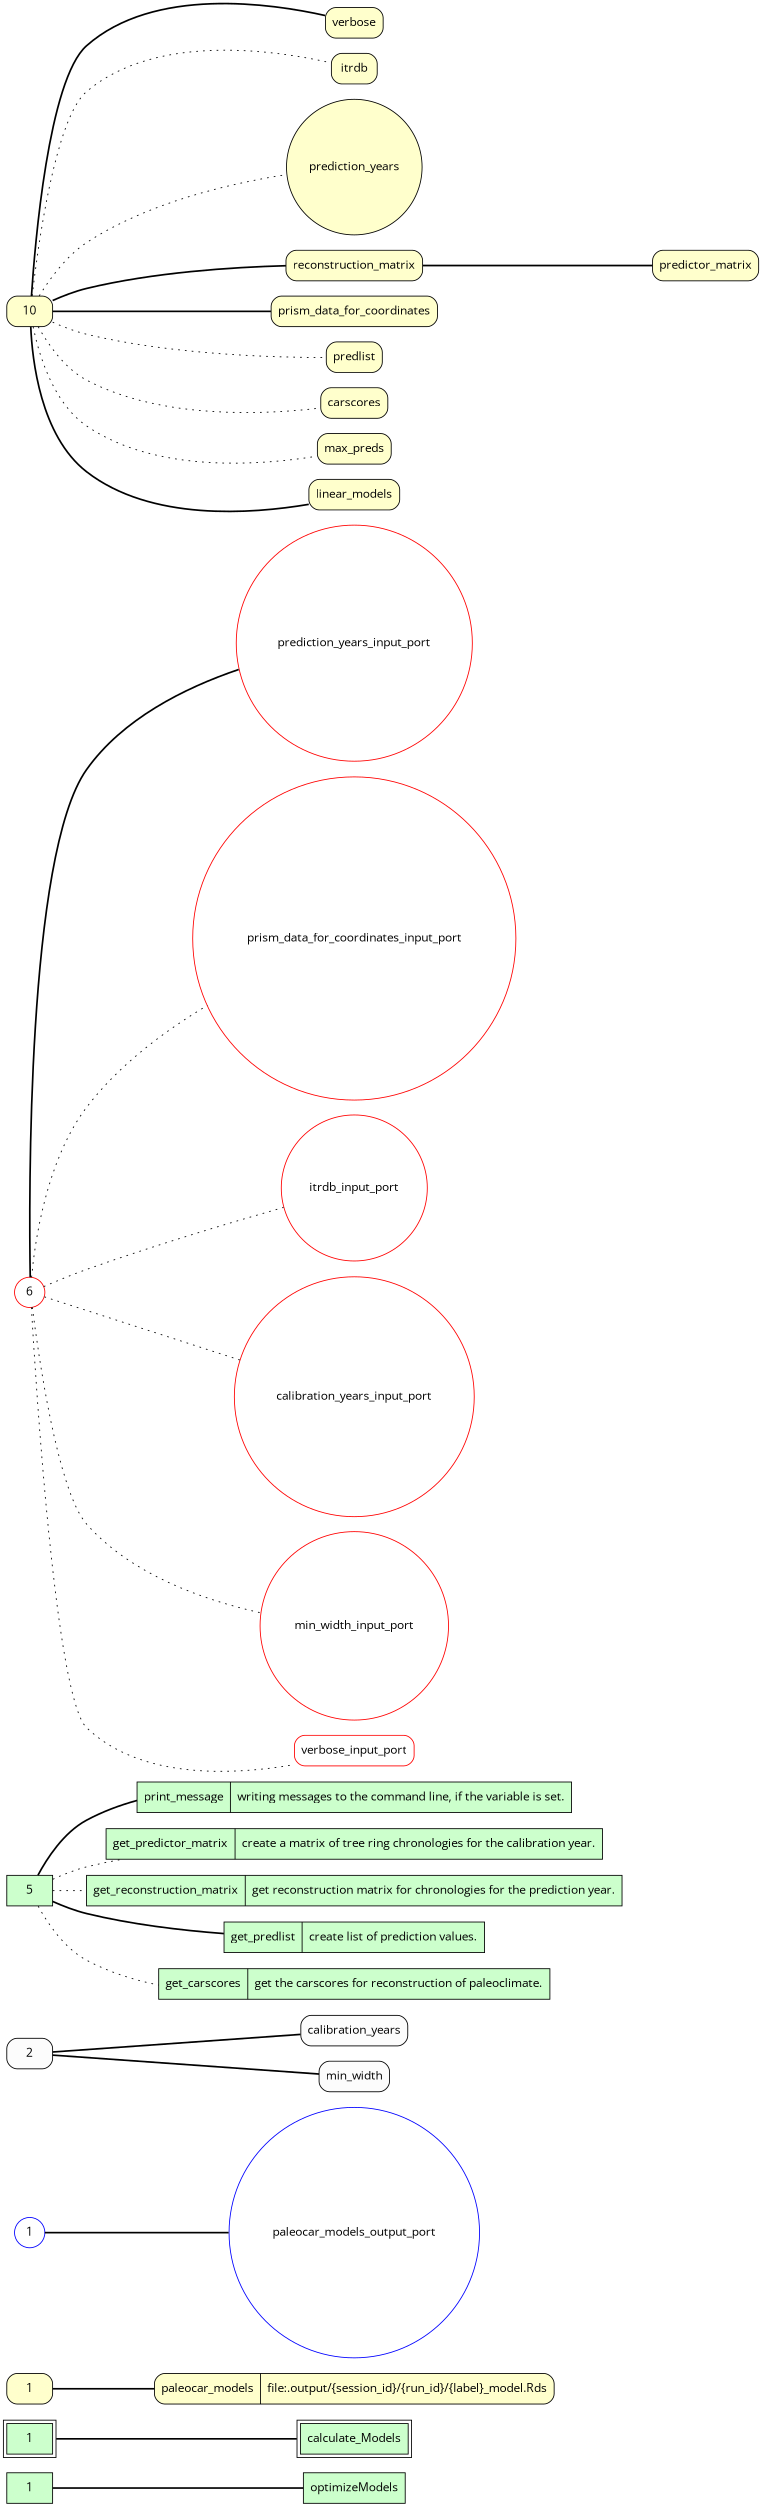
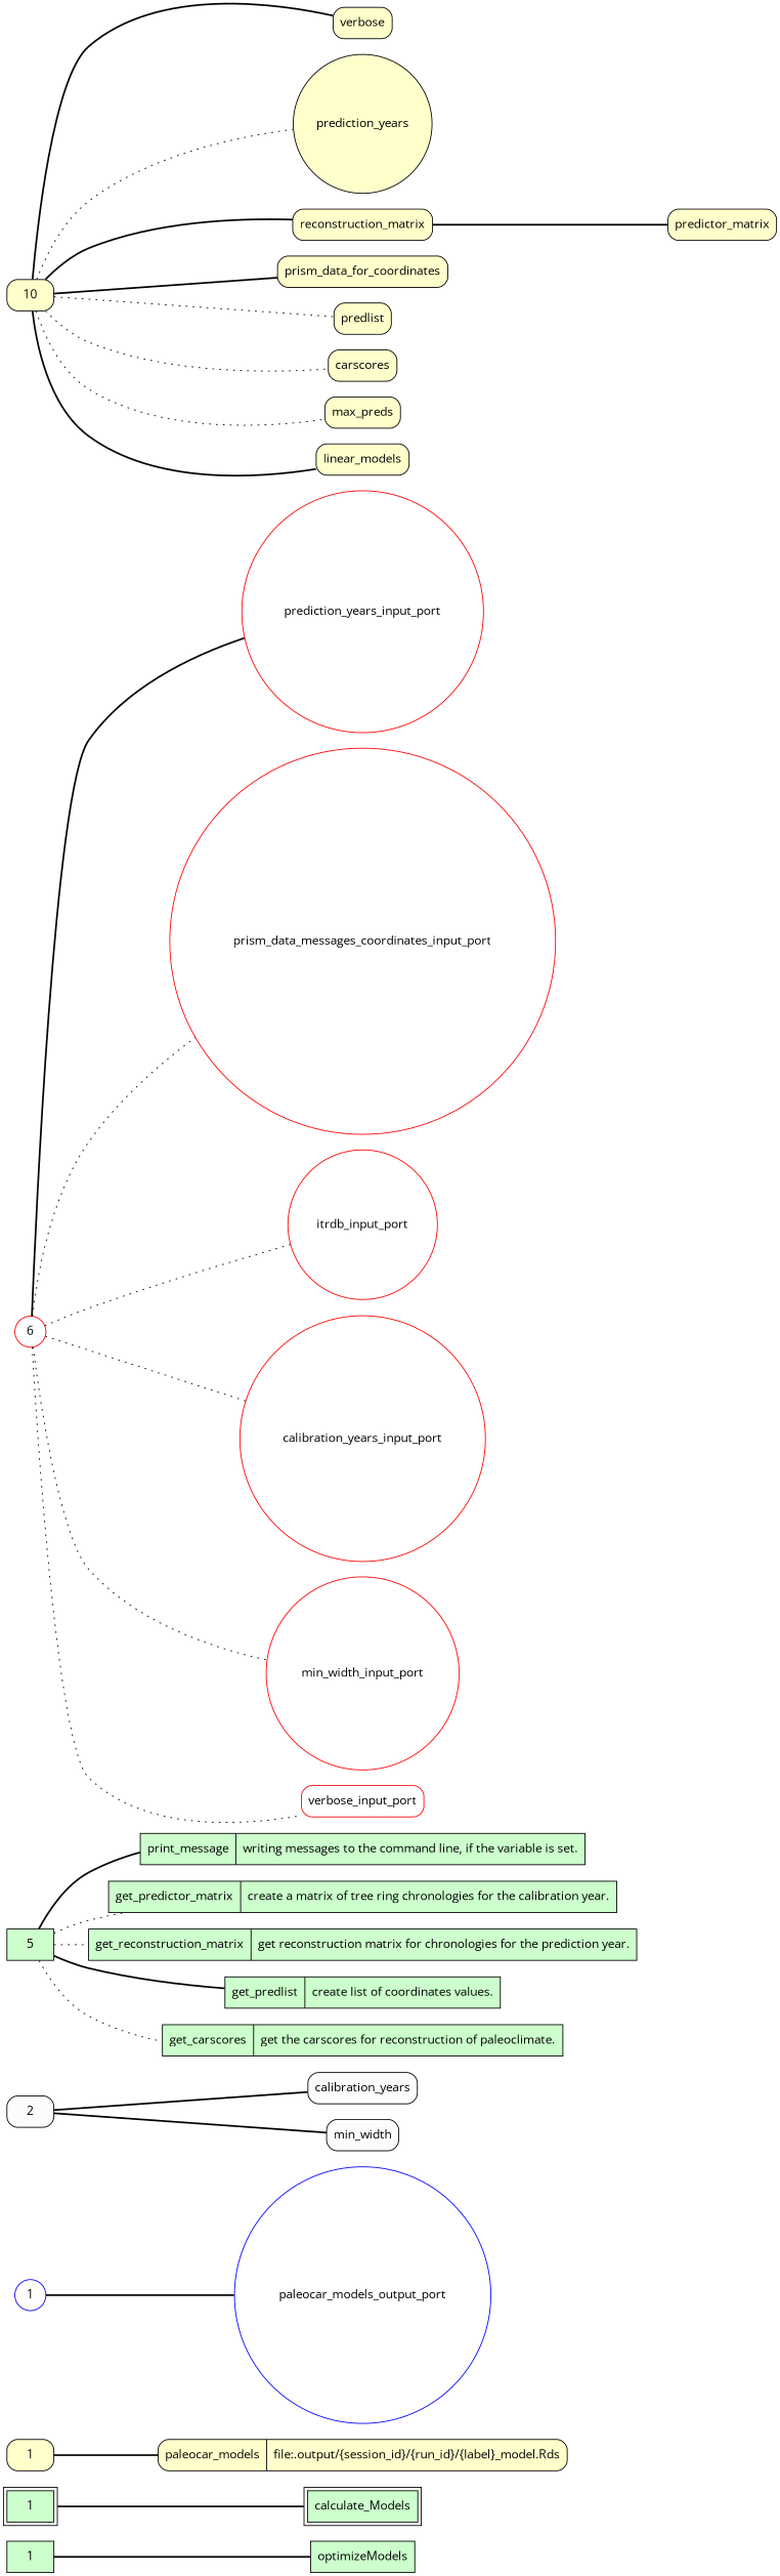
  graph {
    fontname="Open Sans"
    rankdir=LR
    node [fillcolor="#FFFFCC" fontname="Open Sans" peripheries=1 shape=box style="rounded,filled"]
    edge [fontname="Open Sans" style=bold]
    n1 [fillcolor="#CCFFCC" label=1 style=filled]
    n2 [fillcolor="#CCFFCC" label=optimizeModels style=filled]
    n3 [fillcolor="#CCFFCC" label=1 peripheries=2 style=filled]
    n4 [fillcolor="#CCFFCC" label=calculate_Models peripheries=2 style=filled]
    n5 [label=1 rankdir=LR shape=record]
    n6 [label="{<f0> paleocar_models |<f1> file\:.output/\{session_id\}/\{run_id\}/\{label\}_model.Rds}" rankdir=LR shape=record]
    n7 [color=blue fillcolor="#FFFFFF" label=1 shape=circle width=0.2]
    n8 [color=blue fillcolor="#FFFFFF" label=paleocar_models_output_port shape=circle width=0.2]
    n9 [fillcolor="#FCFCFC" label=2]
    n10 [fillcolor="#FCFCFC" label=calibration_years]
    n11 [fillcolor="#FCFCFC" label=min_width]
    n12 [fillcolor="#CCFFCC" label=5 rankdir=LR shape=record style=filled]
    n13 [fillcolor="#CCFFCC" label="{<f0> print_message |<f1> writing messages to the command line, if the variable is set.}" rankdir=LR shape=record style=filled]
    n14 [fillcolor="#CCFFCC" label="{<f0> get_predictor_matrix |<f1> create a matrix of tree ring chronologies for the calibration year.}" rankdir=LR shape=record style=filled]
    n15 [fillcolor="#CCFFCC" label="{<f0> get_reconstruction_matrix |<f1> get reconstruction matrix for chronologies for the prediction year.}" rankdir=LR shape=record style=filled]
-   n16 [fillcolor="#CCFFCC" label="{<f0> get_predlist |<f1> create list of prediction values.}" rankdir=LR shape=record style=filled]
+   n16 [fillcolor="#CCFFCC" label="{<f0> get_predlist |<f1> create list of coordinates values.}" rankdir=LR shape=record style=filled]
    n17 [fillcolor="#CCFFCC" label="{<f0> get_carscores |<f1> get the carscores for reconstruction of paleoclimate.}" rankdir=LR shape=record style=filled]
    n18 [color=red fillcolor="#FFFFFF" label=6 shape=circle width=0.2]
    n19 [color=red fillcolor="#FFFFFF" label=prediction_years_input_port shape=circle width=0.2]
-   n20 [color=red fillcolor="#FFFFFF" label=prism_data_for_coordinates_input_port shape=circle width=0.2]
+   n20 [color=red fillcolor="#FFFFFF" label=prism_data_messages_coordinates_input_port shape=circle width=0.2]
    n21 [color=red fillcolor="#FFFFFF" label=itrdb_input_port shape=circle width=0.2]
    n22 [color=red fillcolor="#FFFFFF" label=calibration_years_input_port shape=circle width=0.2]
    n23 [color=red fillcolor="#FFFFFF" label=min_width_input_port shape=circle width=0.2]
    n24 [color=red fillcolor="#FFFFFF" label=verbose_input_port width=0.2]
    n25 [label=10]
    n26 [label=verbose]
-   n27 [label=itrdb]
    n28 [label=prediction_years shape=circle]
    n29 [label=reconstruction_matrix]
    n30 [label=prism_data_for_coordinates]
    n31 [label=predlist]
    n32 [label=carscores]
    n33 [label=max_preds]
    n34 [label=linear_models]
    n35 [label=predictor_matrix]
    n1 -- n2
    n3 -- n4
    n5 -- n6
    n7 -- n8
    n9 -- n10
    n9 -- n11
    n12 -- n13
    n12 -- n14 [style=dotted]
    n12 -- n15 [style=dotted]
    n12 -- n16
    n12 -- n17 [style=dotted]
    n18 -- n19
    n18 -- n20 [style=dotted]
    n18 -- n21 [style=dotted]
    n18 -- n22 [style=dotted]
    n18 -- n23 [style=dotted]
    n18 -- n24 [style=dotted]
    n25 -- n26
-   n25 -- n27 [style=dotted]
    n25 -- n28 [style=dotted]
    n25 -- n29
    n25 -- n30
    n25 -- n31 [style=dotted]
    n25 -- n32 [style=dotted]
    n25 -- n33 [style=dotted]
    n25 -- n34
    n29 -- n35
  }
